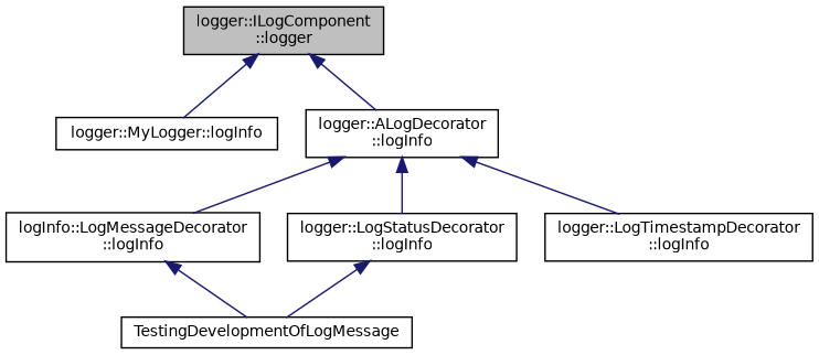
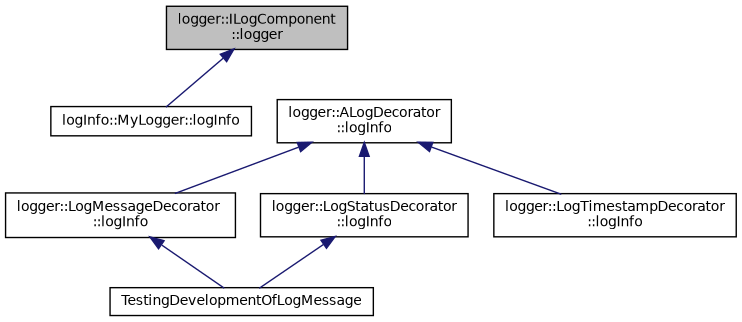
  digraph {
    rankdir=TB
    node [color=black fillcolor=white fontname=Helvetica fontsize=10 shape=record style=filled]
    edge [color=midnightblue dir=back fontname=Helvetica fontsize=10 labelfontname=Helvetica labelfontsize=10 style=solid]
    n1 [fillcolor=grey75 fontcolor=black height=0.2 label="logger::ILogComponent\l::logger" width=0.4]
-   n2 [height=0.2 label="logger::MyLogger::logInfo" width=0.4]
+   n2 [height=0.2 label="logInfo::MyLogger::logInfo" width=0.4]
    n3 [height=0.2 label="logger::ALogDecorator\l::logInfo" width=0.4]
-   n4 [height=0.2 label="logInfo::LogMessageDecorator\l::logInfo" width=0.4]
+   n4 [height=0.2 label="logger::LogMessageDecorator\l::logInfo" width=0.4]
    n5 [height=0.2 label="logger::LogStatusDecorator\l::logInfo" width=0.4]
    n6 [height=0.2 label="logger::LogTimestampDecorator\l::logInfo" width=0.4]
    n7 [height=0.2 label=TestingDevelopmentOfLogMessage width=0.4]
    n1 -> n2
-   n1 -> n3
    n3 -> n4
    n3 -> n5
    n3 -> n6
    n4 -> n7
    n5 -> n7
  }
